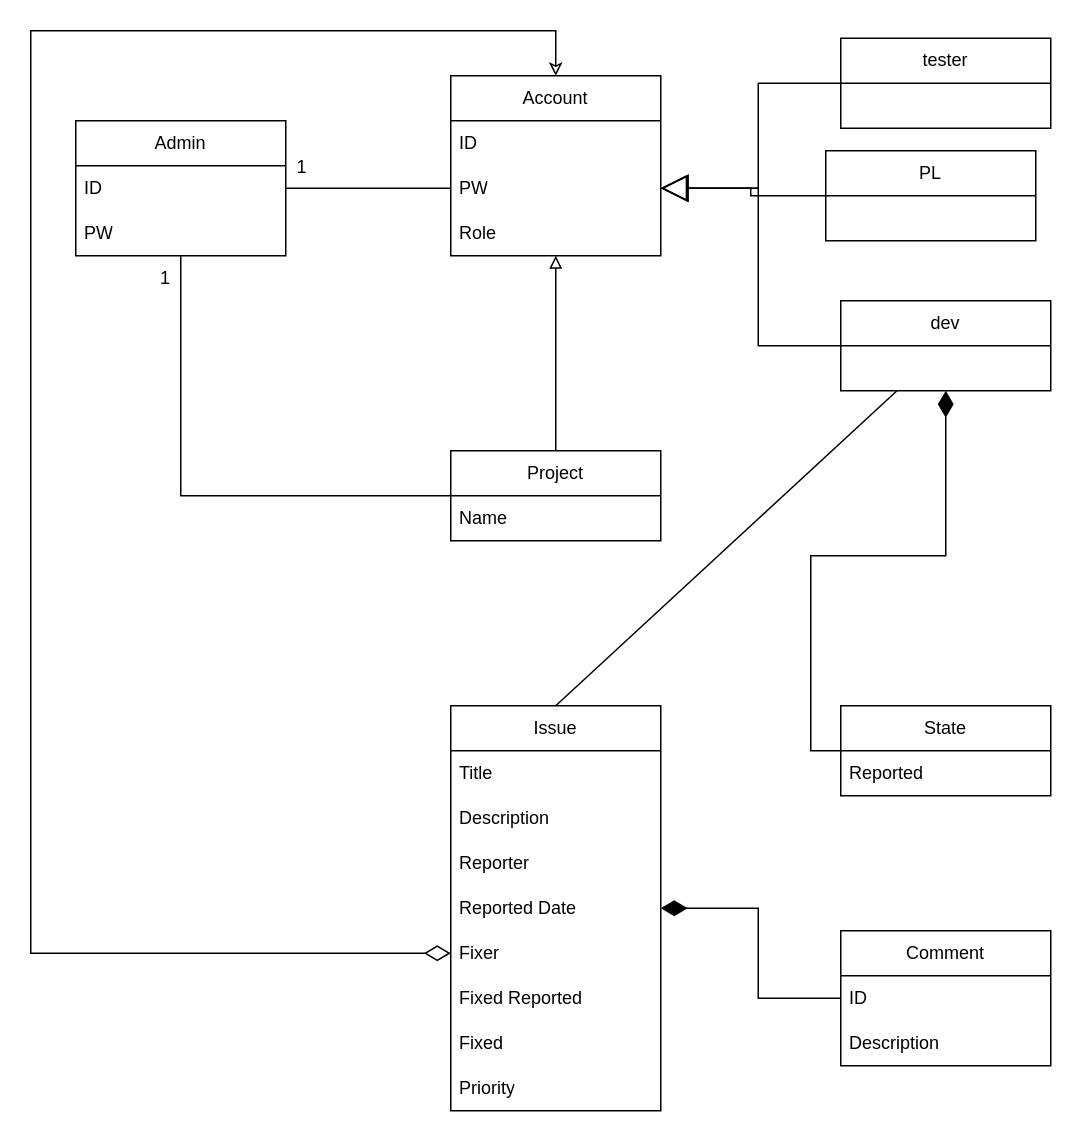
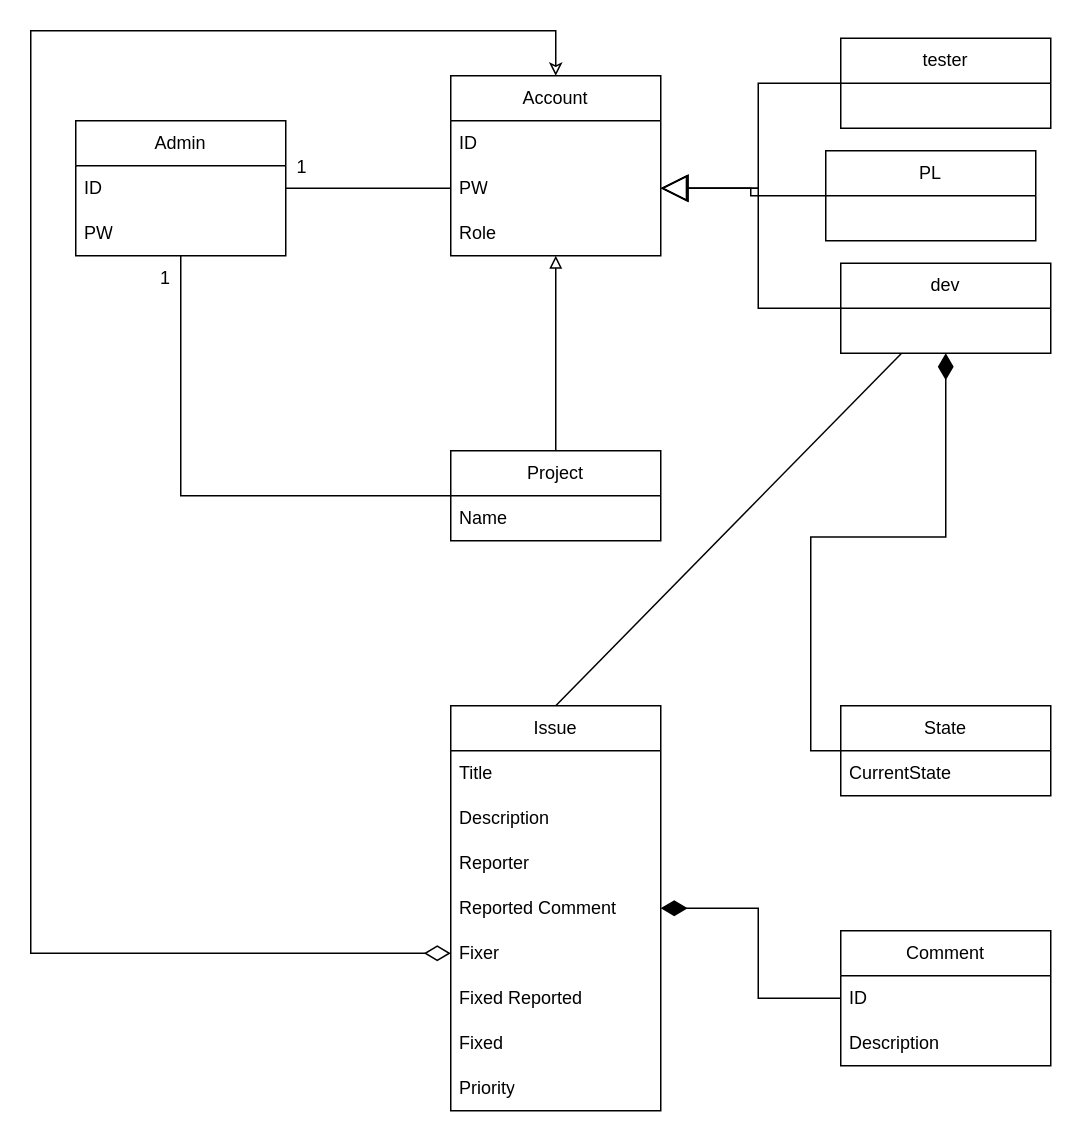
  <mxCell id="0" />
  <mxCell id="1" parent="0" />
  <mxCell id="2" value="Admin" style="swimlane;fontStyle=0;childLayout=stackLayout;horizontal=1;startSize=30;horizontalStack=0;resizeParent=1;resizeParentMax=0;resizeLast=0;collapsible=1;marginBottom=0;whiteSpace=wrap;html=1;" parent="1" vertex="1"><mxGeometry x="50" y="80" width="140" height="90" as="geometry" /></mxCell>
  <mxCell id="3" value="ID" style="text;strokeColor=none;fillColor=none;align=left;verticalAlign=middle;spacingLeft=4;spacingRight=4;overflow=hidden;points=[[0,0.5],[1,0.5]];portConstraint=eastwest;rotatable=0;whiteSpace=wrap;html=1;" parent="2" vertex="1"><mxGeometry y="30" width="140" height="30" as="geometry" /></mxCell>
  <mxCell id="4" value="PW" style="text;strokeColor=none;fillColor=none;align=left;verticalAlign=middle;spacingLeft=4;spacingRight=4;overflow=hidden;points=[[0,0.5],[1,0.5]];portConstraint=eastwest;rotatable=0;whiteSpace=wrap;html=1;" parent="2" vertex="1"><mxGeometry y="60" width="140" height="30" as="geometry" /></mxCell>
  <mxCell id="5" value="Account" style="swimlane;fontStyle=0;childLayout=stackLayout;horizontal=1;startSize=30;horizontalStack=0;resizeParent=1;resizeParentMax=0;resizeLast=0;collapsible=1;marginBottom=0;whiteSpace=wrap;html=1;" parent="1" vertex="1"><mxGeometry x="300" y="50" width="140" height="120" as="geometry" /></mxCell>
  <mxCell id="6" value="ID" style="text;strokeColor=none;fillColor=none;align=left;verticalAlign=middle;spacingLeft=4;spacingRight=4;overflow=hidden;points=[[0,0.5],[1,0.5]];portConstraint=eastwest;rotatable=0;whiteSpace=wrap;html=1;" parent="5" vertex="1"><mxGeometry y="30" width="140" height="30" as="geometry" /></mxCell>
  <mxCell id="7" value="PW" style="text;strokeColor=none;fillColor=none;align=left;verticalAlign=middle;spacingLeft=4;spacingRight=4;overflow=hidden;points=[[0,0.5],[1,0.5]];portConstraint=eastwest;rotatable=0;whiteSpace=wrap;html=1;" parent="5" vertex="1"><mxGeometry y="60" width="140" height="30" as="geometry" /></mxCell>
  <mxCell id="8" value="Role" style="text;strokeColor=none;fillColor=none;align=left;verticalAlign=middle;spacingLeft=4;spacingRight=4;overflow=hidden;points=[[0,0.5],[1,0.5]];portConstraint=eastwest;rotatable=0;whiteSpace=wrap;html=1;" parent="5" vertex="1"><mxGeometry y="90" width="140" height="30" as="geometry" /></mxCell>
  <mxCell id="9" value="Project" style="swimlane;fontStyle=0;childLayout=stackLayout;horizontal=1;startSize=30;horizontalStack=0;resizeParent=1;resizeParentMax=0;resizeLast=0;collapsible=1;marginBottom=0;whiteSpace=wrap;html=1;" parent="1" vertex="1"><mxGeometry x="300" y="300" width="140" height="60" as="geometry" /></mxCell>
  <mxCell id="10" value="Name" style="text;strokeColor=none;fillColor=none;align=left;verticalAlign=middle;spacingLeft=4;spacingRight=4;overflow=hidden;points=[[0,0.5],[1,0.5]];portConstraint=eastwest;rotatable=0;whiteSpace=wrap;html=1;" parent="9" vertex="1"><mxGeometry y="30" width="140" height="30" as="geometry" /></mxCell>
  <mxCell id="11" value="Comment" style="swimlane;fontStyle=0;childLayout=stackLayout;horizontal=1;startSize=30;horizontalStack=0;resizeParent=1;resizeParentMax=0;resizeLast=0;collapsible=1;marginBottom=0;whiteSpace=wrap;html=1;" parent="1" vertex="1"><mxGeometry x="560" y="620" width="140" height="90" as="geometry" /></mxCell>
  <mxCell id="12" value="ID" style="text;strokeColor=none;fillColor=none;align=left;verticalAlign=middle;spacingLeft=4;spacingRight=4;overflow=hidden;points=[[0,0.5],[1,0.5]];portConstraint=eastwest;rotatable=0;whiteSpace=wrap;html=1;" parent="11" vertex="1"><mxGeometry y="30" width="140" height="30" as="geometry" /></mxCell>
  <mxCell id="13" value="Description" style="text;strokeColor=none;fillColor=none;align=left;verticalAlign=middle;spacingLeft=4;spacingRight=4;overflow=hidden;points=[[0,0.5],[1,0.5]];portConstraint=eastwest;rotatable=0;whiteSpace=wrap;html=1;" parent="11" vertex="1"><mxGeometry y="60" width="140" height="30" as="geometry" /></mxCell>
  <mxCell id="14" value="Issue" style="swimlane;fontStyle=0;childLayout=stackLayout;horizontal=1;startSize=30;horizontalStack=0;resizeParent=1;resizeParentMax=0;resizeLast=0;collapsible=1;marginBottom=0;whiteSpace=wrap;html=1;" parent="1" vertex="1"><mxGeometry x="300" y="470" width="140" height="270" as="geometry" /></mxCell>
  <mxCell id="15" value="Title" style="text;strokeColor=none;fillColor=none;align=left;verticalAlign=middle;spacingLeft=4;spacingRight=4;overflow=hidden;points=[[0,0.5],[1,0.5]];portConstraint=eastwest;rotatable=0;whiteSpace=wrap;html=1;" parent="14" vertex="1"><mxGeometry y="30" width="140" height="30" as="geometry" /></mxCell>
  <mxCell id="16" value="Description" style="text;strokeColor=none;fillColor=none;align=left;verticalAlign=middle;spacingLeft=4;spacingRight=4;overflow=hidden;points=[[0,0.5],[1,0.5]];portConstraint=eastwest;rotatable=0;whiteSpace=wrap;html=1;" parent="14" vertex="1"><mxGeometry y="60" width="140" height="30" as="geometry" /></mxCell>
  <mxCell id="17" value="Reporter" style="text;strokeColor=none;fillColor=none;align=left;verticalAlign=middle;spacingLeft=4;spacingRight=4;overflow=hidden;points=[[0,0.5],[1,0.5]];portConstraint=eastwest;rotatable=0;whiteSpace=wrap;html=1;" parent="14" vertex="1"><mxGeometry y="90" width="140" height="30" as="geometry" /></mxCell>
- <mxCell id="18" value="Reported Date" style="text;strokeColor=none;fillColor=none;align=left;verticalAlign=middle;spacingLeft=4;spacingRight=4;overflow=hidden;points=[[0,0.5],[1,0.5]];portConstraint=eastwest;rotatable=0;whiteSpace=wrap;html=1;" parent="14" vertex="1"><mxGeometry y="120" width="140" height="30" as="geometry" /></mxCell>
+ <mxCell id="18" value="Reported Comment" style="text;strokeColor=none;fillColor=none;align=left;verticalAlign=middle;spacingLeft=4;spacingRight=4;overflow=hidden;points=[[0,0.5],[1,0.5]];portConstraint=eastwest;rotatable=0;whiteSpace=wrap;html=1;" parent="14" vertex="1"><mxGeometry y="120" width="140" height="30" as="geometry" /></mxCell>
  <mxCell id="19" value="Fixer" style="text;strokeColor=none;fillColor=none;align=left;verticalAlign=middle;spacingLeft=4;spacingRight=4;overflow=hidden;points=[[0,0.5],[1,0.5]];portConstraint=eastwest;rotatable=0;whiteSpace=wrap;html=1;" parent="14" vertex="1"><mxGeometry y="150" width="140" height="30" as="geometry" /></mxCell>
  <mxCell id="20" value="Fixed Reported" style="text;strokeColor=none;fillColor=none;align=left;verticalAlign=middle;spacingLeft=4;spacingRight=4;overflow=hidden;points=[[0,0.5],[1,0.5]];portConstraint=eastwest;rotatable=0;whiteSpace=wrap;html=1;" parent="14" vertex="1"><mxGeometry y="180" width="140" height="30" as="geometry" /></mxCell>
  <mxCell id="21" value="Fixed" style="text;strokeColor=none;fillColor=none;align=left;verticalAlign=middle;spacingLeft=4;spacingRight=4;overflow=hidden;points=[[0,0.5],[1,0.5]];portConstraint=eastwest;rotatable=0;whiteSpace=wrap;html=1;" parent="14" vertex="1"><mxGeometry y="210" width="140" height="30" as="geometry" /></mxCell>
  <mxCell id="22" value="Priority" style="text;strokeColor=none;fillColor=none;align=left;verticalAlign=middle;spacingLeft=4;spacingRight=4;overflow=hidden;points=[[0,0.5],[1,0.5]];portConstraint=eastwest;rotatable=0;whiteSpace=wrap;html=1;" parent="14" vertex="1"><mxGeometry y="240" width="140" height="30" as="geometry" /></mxCell>
  <mxCell id="23" value="tester" style="swimlane;fontStyle=0;childLayout=stackLayout;horizontal=1;startSize=30;horizontalStack=0;resizeParent=1;resizeParentMax=0;resizeLast=0;collapsible=1;marginBottom=0;whiteSpace=wrap;html=1;" parent="1" vertex="1"><mxGeometry x="560" y="25" width="140" height="60" as="geometry" /></mxCell>
  <mxCell id="24" style="edgeStyle=orthogonalEdgeStyle;rounded=0;orthogonalLoop=1;jettySize=auto;html=1;exitX=0;exitY=0.5;exitDx=0;exitDy=0;entryX=1;entryY=0.5;entryDx=0;entryDy=0;endArrow=block;endFill=0;endSize=16;" parent="1" source="25" target="7" edge="1"><mxGeometry relative="1" as="geometry" /></mxCell>
  <mxCell id="25" value="PL" style="swimlane;fontStyle=0;childLayout=stackLayout;horizontal=1;startSize=30;horizontalStack=0;resizeParent=1;resizeParentMax=0;resizeLast=0;collapsible=1;marginBottom=0;whiteSpace=wrap;html=1;" parent="1" vertex="1"><mxGeometry x="550" y="100" width="140" height="60" as="geometry" /></mxCell>
  <mxCell id="26" style="edgeStyle=orthogonalEdgeStyle;rounded=0;orthogonalLoop=1;jettySize=auto;html=1;exitX=0;exitY=0.5;exitDx=0;exitDy=0;entryX=1;entryY=0.5;entryDx=0;entryDy=0;endArrow=block;endFill=0;endSize=16;" parent="1" source="27" target="7" edge="1"><mxGeometry relative="1" as="geometry" /></mxCell>
- <mxCell id="27" value="dev" style="swimlane;fontStyle=0;childLayout=stackLayout;horizontal=1;startSize=30;horizontalStack=0;resizeParent=1;resizeParentMax=0;resizeLast=0;collapsible=1;marginBottom=0;whiteSpace=wrap;html=1;" parent="1" vertex="1"><mxGeometry x="560" y="200" width="140" height="60" as="geometry" /></mxCell>
+ <mxCell id="27" value="dev" style="swimlane;fontStyle=0;childLayout=stackLayout;horizontal=1;startSize=30;horizontalStack=0;resizeParent=1;resizeParentMax=0;resizeLast=0;collapsible=1;marginBottom=0;whiteSpace=wrap;html=1;" parent="1" vertex="1"><mxGeometry x="560" y="175" width="140" height="60" as="geometry" /></mxCell>
  <mxCell id="28" style="edgeStyle=orthogonalEdgeStyle;rounded=0;orthogonalLoop=1;jettySize=auto;html=1;exitX=0;exitY=0.5;exitDx=0;exitDy=0;entryX=1;entryY=0.5;entryDx=0;entryDy=0;endArrow=block;endFill=0;startSize=6;endSize=15;" parent="1" source="23" target="7" edge="1"><mxGeometry relative="1" as="geometry" /></mxCell>
  <mxCell id="29" style="edgeStyle=orthogonalEdgeStyle;rounded=0;orthogonalLoop=1;jettySize=auto;html=1;exitX=1;exitY=0.5;exitDx=0;exitDy=0;entryX=0;entryY=0.5;entryDx=0;entryDy=0;endArrow=none;endFill=0;" parent="1" source="3" target="7" edge="1"><mxGeometry relative="1" as="geometry" /></mxCell>
  <mxCell id="30" style="edgeStyle=orthogonalEdgeStyle;rounded=0;orthogonalLoop=1;jettySize=auto;html=1;entryX=0;entryY=0.5;entryDx=0;entryDy=0;endArrow=none;endFill=0;exitX=0.5;exitY=1;exitDx=0;exitDy=0;exitPerimeter=0;" parent="1" source="4" target="9" edge="1"><mxGeometry relative="1" as="geometry"><mxPoint x="110" y="220" as="sourcePoint" /></mxGeometry></mxCell>
  <mxCell id="31" style="edgeStyle=orthogonalEdgeStyle;rounded=0;orthogonalLoop=1;jettySize=auto;html=1;exitX=0;exitY=0.5;exitDx=0;exitDy=0;endArrow=diamondThin;endFill=1;endSize=15;" edge="1" parent="1" source="32" target="27"><mxGeometry relative="1" as="geometry" /></mxCell>
  <mxCell id="32" value="State" style="swimlane;fontStyle=0;childLayout=stackLayout;horizontal=1;startSize=30;horizontalStack=0;resizeParent=1;resizeParentMax=0;resizeLast=0;collapsible=1;marginBottom=0;whiteSpace=wrap;html=1;" parent="1" vertex="1"><mxGeometry x="560" y="470" width="140" height="60" as="geometry" /></mxCell>
- <mxCell id="33" value="Reported" style="text;strokeColor=none;fillColor=none;align=left;verticalAlign=middle;spacingLeft=4;spacingRight=4;overflow=hidden;points=[[0,0.5],[1,0.5]];portConstraint=eastwest;rotatable=0;whiteSpace=wrap;html=1;" parent="32" vertex="1"><mxGeometry y="30" width="140" height="30" as="geometry" /></mxCell>
+ <mxCell id="33" value="CurrentState" style="text;strokeColor=none;fillColor=none;align=left;verticalAlign=middle;spacingLeft=4;spacingRight=4;overflow=hidden;points=[[0,0.5],[1,0.5]];portConstraint=eastwest;rotatable=0;whiteSpace=wrap;html=1;" parent="32" vertex="1"><mxGeometry y="30" width="140" height="30" as="geometry" /></mxCell>
  <mxCell id="34" style="edgeStyle=orthogonalEdgeStyle;rounded=0;orthogonalLoop=1;jettySize=auto;html=1;exitX=0.5;exitY=0;exitDx=0;exitDy=0;endArrow=block;endFill=0;entryX=0.5;entryY=1;entryDx=0;entryDy=0;entryPerimeter=0;" parent="1" source="9" target="8" edge="1"><mxGeometry relative="1" as="geometry"><mxPoint x="420" y="210" as="targetPoint" /></mxGeometry></mxCell>
  <mxCell id="35" value="1" style="text;html=1;align=center;verticalAlign=middle;whiteSpace=wrap;rounded=0;" parent="1" vertex="1"><mxGeometry x="191" y="96" width="20" height="30" as="geometry" /></mxCell>
  <mxCell id="36" value="1" style="text;html=1;align=center;verticalAlign=middle;whiteSpace=wrap;rounded=0;" parent="1" vertex="1"><mxGeometry x="100" y="170" width="20" height="30" as="geometry" /></mxCell>
  <mxCell id="37" value="" style="endArrow=none;html=1;rounded=0;exitX=0.5;exitY=0;exitDx=0;exitDy=0;" parent="1" source="14" target="27" edge="1"><mxGeometry width="50" height="50" relative="1" as="geometry"><mxPoint x="400" y="420" as="sourcePoint" /><mxPoint x="450" y="370" as="targetPoint" /></mxGeometry></mxCell>
  <mxCell id="38" value="" style="endArrow=classic;html=1;rounded=0;entryX=0.5;entryY=0;entryDx=0;entryDy=0;exitX=0;exitY=0.5;exitDx=0;exitDy=0;edgeStyle=orthogonalEdgeStyle;endFill=0;startArrow=diamondThin;startFill=0;strokeWidth=1;startSize=15;" parent="1" source="19" target="5" edge="1"><mxGeometry width="50" height="50" relative="1" as="geometry"><mxPoint x="410" y="400" as="sourcePoint" /><mxPoint x="460" y="350" as="targetPoint" /><Array as="points"><mxPoint x="20" y="635" /><mxPoint x="20" y="20" /><mxPoint x="370" y="20" /></Array></mxGeometry></mxCell>
  <mxCell id="39" style="edgeStyle=orthogonalEdgeStyle;rounded=0;orthogonalLoop=1;jettySize=auto;html=1;exitX=0;exitY=0.5;exitDx=0;exitDy=0;entryX=1;entryY=0.5;entryDx=0;entryDy=0;endSize=15;endArrow=diamondThin;endFill=1;" edge="1" parent="1" source="12" target="18"><mxGeometry relative="1" as="geometry" /></mxCell>
